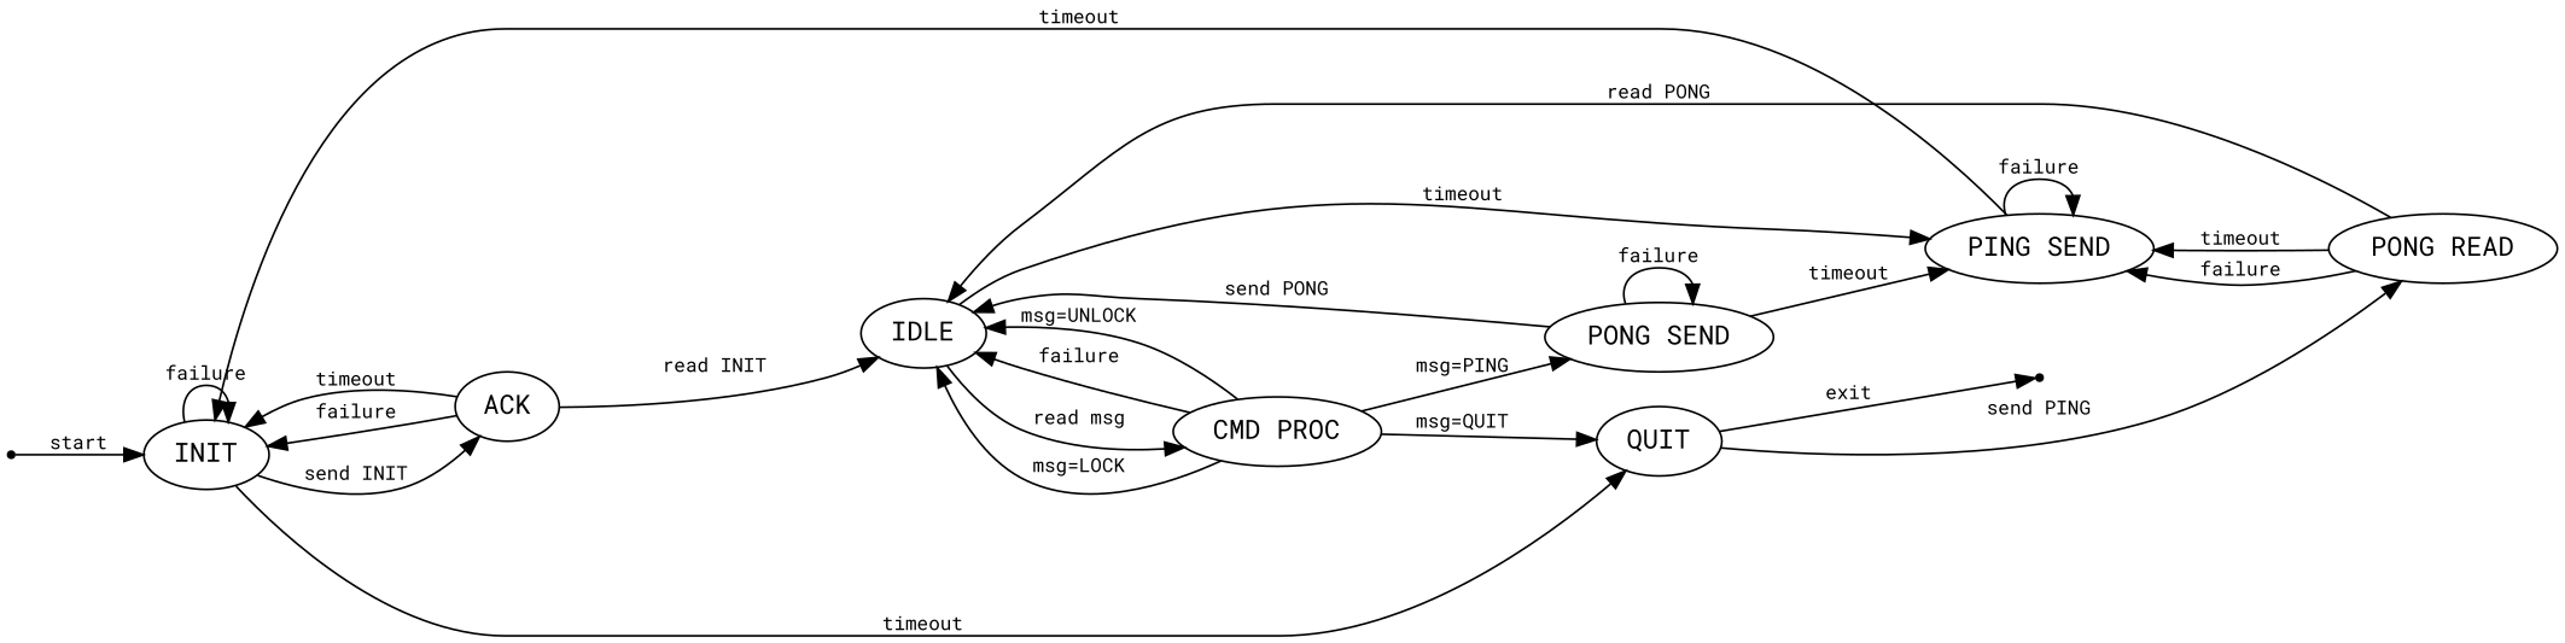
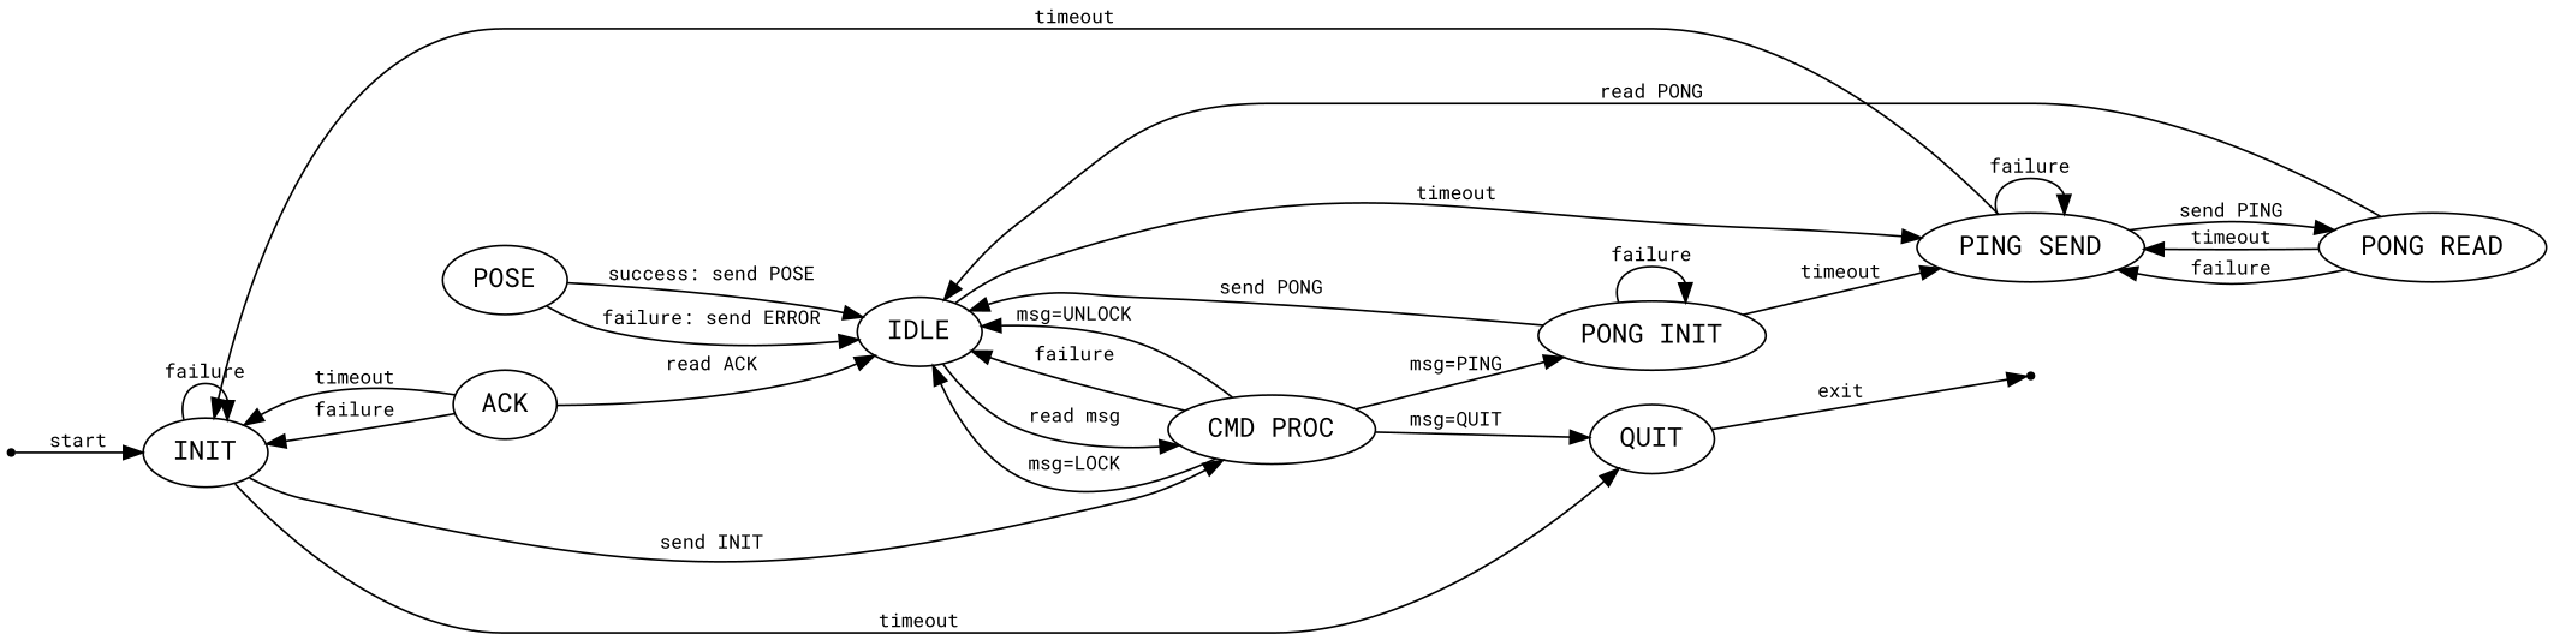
  digraph {
    fontname="Roboto Mono"
    rankdir=LR
    node [fontname="Roboto Mono"]
    edge [fontname="Roboto Mono" fontsize=10]
    start [shape=point]
    INIT
    ACK
    QUIT
    exit [shape=point]
    IDLE
    n7 [label="PING SEND"]
    n8 [label="CMD PROC"]
    n9 [label="PONG READ"]
-   n10 [label="PONG SEND"]
+   n10 [label="PONG INIT"]
+   POSE
    start -> INIT [label=start]
    INIT -> INIT [label=failure]
-   INIT -> ACK [label="send INIT"]
+   INIT -> n8 [label="send INIT"]
    INIT -> QUIT [label=timeout]
    ACK -> INIT [label=timeout]
    ACK -> INIT [label=failure]
-   ACK -> IDLE [label="read INIT"]
+   ACK -> IDLE [label="read ACK"]
    QUIT -> exit [label=exit]
    IDLE -> n7 [label=timeout]
    IDLE -> n8 [label="read msg"]
    n7 -> INIT [label=timeout]
    n7 -> n7 [label=failure]
-   QUIT -> n9 [label="send PING"]
+   n7 -> n9 [label="send PING"]
    n8 -> QUIT [label="msg=QUIT"]
    n8 -> IDLE [label="msg=LOCK"]
    n8 -> IDLE [label="msg=UNLOCK"]
    n8 -> IDLE [label=failure]
    n8 -> n10 [label="msg=PING"]
    n9 -> IDLE [label="read PONG"]
    n9 -> n7 [label=timeout]
    n9 -> n7 [label=failure]
    n10 -> IDLE [label="send PONG"]
    n10 -> n7 [label=timeout]
    n10 -> n10 [label=failure]
+   POSE -> IDLE [label="failure: send ERROR"]
+   POSE -> IDLE [label="success: send POSE"]
  }
